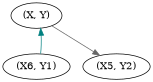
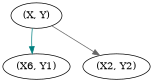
  digraph {
    n1 [label="(X, Y)"]
    n2 [label="(X6, Y1)"]
-   n3 [label="(X5, Y2)"]
-   n2 -> n1 [color=teal]
+   n3 [label="(X2, Y2)"]
+   n1 -> n2 [color=teal]
    n1 -> n3 [color=gray40]
  }
